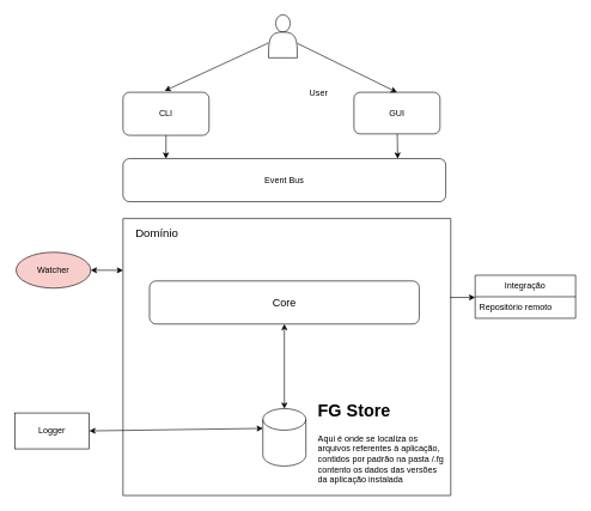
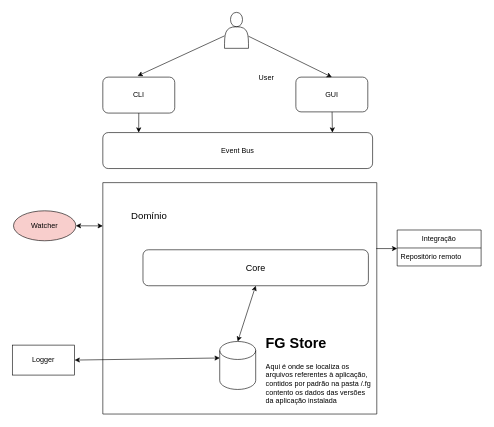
  <mxCell id="0" />
  <mxCell id="1" parent="0" />
  <mxCell id="2" value="CLI" style="rounded=1;whiteSpace=wrap;html=1;" parent="1" vertex="1"><mxGeometry x="171" y="128" width="120" height="60" as="geometry" /></mxCell>
  <mxCell id="3" value="GUI" style="rounded=1;whiteSpace=wrap;html=1;" parent="1" vertex="1"><mxGeometry x="493" y="128" width="120" height="58" as="geometry" /></mxCell>
  <mxCell id="4" value="Integração" style="swimlane;fontStyle=0;childLayout=stackLayout;horizontal=1;startSize=30;horizontalStack=0;resizeParent=1;resizeParentMax=0;resizeLast=0;collapsible=1;marginBottom=0;whiteSpace=wrap;html=1;" parent="1" vertex="1"><mxGeometry x="662" y="383" width="140" height="60" as="geometry" /></mxCell>
  <mxCell id="5" value="Repositório remoto" style="text;strokeColor=none;fillColor=none;align=left;verticalAlign=middle;spacingLeft=4;spacingRight=4;overflow=hidden;points=[[0,0.5],[1,0.5]];portConstraint=eastwest;rotatable=0;whiteSpace=wrap;html=1;" parent="4" vertex="1"><mxGeometry y="30" width="140" height="30" as="geometry" /></mxCell>
  <mxCell id="6" style="edgeStyle=none;html=1;exitX=0.5;exitY=1;exitDx=0;exitDy=0;entryX=0.133;entryY=0;entryDx=0;entryDy=0;entryPerimeter=0;" parent="1" source="2" target="15" edge="1"><mxGeometry relative="1" as="geometry" /></mxCell>
  <mxCell id="7" style="edgeStyle=none;html=1;entryX=0.851;entryY=0;entryDx=0;entryDy=0;entryPerimeter=0;" parent="1" source="3" target="15" edge="1"><mxGeometry relative="1" as="geometry" /></mxCell>
  <mxCell id="8" style="edgeStyle=none;html=1;entryX=0;entryY=0.033;entryDx=0;entryDy=0;entryPerimeter=0;exitX=0.998;exitY=0.285;exitDx=0;exitDy=0;exitPerimeter=0;" parent="1" source="16" target="5" edge="1"><mxGeometry relative="1" as="geometry" /></mxCell>
  <mxCell id="9" value="&lt;h1 style=&quot;margin-top: 0px;&quot;&gt;FG Store&lt;/h1&gt;&lt;p&gt;Aqui é onde se localiza os arquivos referentes à aplicação, contidos por padrão na pasta /.fg contento os dados das versões da aplicação instalada&lt;/p&gt;" style="text;html=1;whiteSpace=wrap;overflow=hidden;rounded=0;" parent="1" vertex="1"><mxGeometry x="441" y="552" width="180" height="120" as="geometry" /></mxCell>
  <mxCell id="10" style="edgeStyle=none;html=1;" parent="1" source="12" edge="1"><mxGeometry relative="1" as="geometry"><mxPoint x="229" y="126" as="targetPoint" /></mxGeometry></mxCell>
  <mxCell id="11" style="edgeStyle=none;html=1;entryX=0.5;entryY=0;entryDx=0;entryDy=0;" parent="1" source="12" target="3" edge="1"><mxGeometry relative="1" as="geometry" /></mxCell>
  <mxCell id="12" value="" style="shape=actor;whiteSpace=wrap;html=1;" parent="1" vertex="1"><mxGeometry x="374" y="20" width="40" height="60" as="geometry" /></mxCell>
  <mxCell id="13" value="User" style="text;html=1;align=center;verticalAlign=middle;whiteSpace=wrap;rounded=0;" parent="1" vertex="1"><mxGeometry x="414" y="115" width="60" height="30" as="geometry" /></mxCell>
  <mxCell id="14" value="" style="swimlane;startSize=0;" parent="1" vertex="1"><mxGeometry x="293" y="245" width="146" height="11" as="geometry" /></mxCell>
  <mxCell id="15" value="Event Bus" style="rounded=1;whiteSpace=wrap;html=1;" parent="1" vertex="1"><mxGeometry x="171" y="220.5" width="450" height="60" as="geometry" /></mxCell>
  <mxCell id="16" value="" style="swimlane;startSize=0;" parent="1" vertex="1"><mxGeometry x="171" y="304" width="457" height="386" as="geometry" /></mxCell>
- <mxCell id="17" value="&lt;font style=&quot;font-size: 16px;&quot;&gt;Domínio&lt;/font&gt;" style="text;html=1;align=center;verticalAlign=middle;whiteSpace=wrap;rounded=0;" parent="16" vertex="1"><mxGeometry x="5" y="5" width="85" height="29" as="geometry" /></mxCell>
- <mxCell id="18" value="&lt;font style=&quot;font-size: 15px;&quot;&gt;Core&lt;/font&gt;" style="rounded=1;whiteSpace=wrap;html=1;" parent="16" vertex="1"><mxGeometry x="37" y="87" width="376" height="60" as="geometry" /></mxCell>
+ <mxCell id="17" value="&lt;font style=&quot;font-size: 16px;&quot;&gt;Domínio&lt;/font&gt;" style="text;html=1;align=center;verticalAlign=middle;whiteSpace=wrap;rounded=0;" parent="16" vertex="1"><mxGeometry x="35" y="40" width="85" height="29" as="geometry" /></mxCell>
+ <mxCell id="18" value="&lt;font style=&quot;font-size: 15px;&quot;&gt;Core&lt;/font&gt;" style="rounded=1;whiteSpace=wrap;html=1;" parent="16" vertex="1"><mxGeometry x="67" y="112" width="376" height="60" as="geometry" /></mxCell>
  <mxCell id="19" value="" style="shape=cylinder3;whiteSpace=wrap;html=1;boundedLbl=1;backgroundOutline=1;size=15;strokeColor=default;" parent="16" vertex="1"><mxGeometry x="195" y="265" width="60" height="80" as="geometry" /></mxCell>
  <mxCell id="20" value="" style="endArrow=classic;startArrow=classic;html=1;exitX=0.5;exitY=1;exitDx=0;exitDy=0;entryX=0.5;entryY=0;entryDx=0;entryDy=0;entryPerimeter=0;" edge="1" parent="16" source="18" target="19"><mxGeometry width="50" height="50" relative="1" as="geometry"><mxPoint x="282" y="213" as="sourcePoint" /><mxPoint x="332" y="163" as="targetPoint" /></mxGeometry></mxCell>
  <mxCell id="21" value="Logger" style="whiteSpace=wrap;html=1;rounded=0;" parent="1" vertex="1"><mxGeometry x="20" y="575" width="104" height="50" as="geometry" /></mxCell>
  <mxCell id="22" value="Watcher" style="ellipse;whiteSpace=wrap;html=1;fillColor=#f8cecc;" parent="1" vertex="1"><mxGeometry x="22" y="351" width="104" height="50" as="geometry" /></mxCell>
  <mxCell id="23" value="" style="endArrow=classic;startArrow=classic;html=1;exitX=1;exitY=0.5;exitDx=0;exitDy=0;entryX=0;entryY=0;entryDx=0;entryDy=27.5;entryPerimeter=0;" edge="1" parent="1" source="21" target="19"><mxGeometry width="50" height="50" relative="1" as="geometry"><mxPoint x="453" y="517" as="sourcePoint" /><mxPoint x="503" y="467" as="targetPoint" /></mxGeometry></mxCell>
  <mxCell id="24" value="" style="endArrow=classic;startArrow=classic;html=1;exitX=1;exitY=0.5;exitDx=0;exitDy=0;entryX=0;entryY=0.187;entryDx=0;entryDy=0;entryPerimeter=0;" edge="1" parent="1" source="22" target="16"><mxGeometry width="50" height="50" relative="1" as="geometry"><mxPoint x="453" y="517" as="sourcePoint" /><mxPoint x="503" y="467" as="targetPoint" /></mxGeometry></mxCell>
